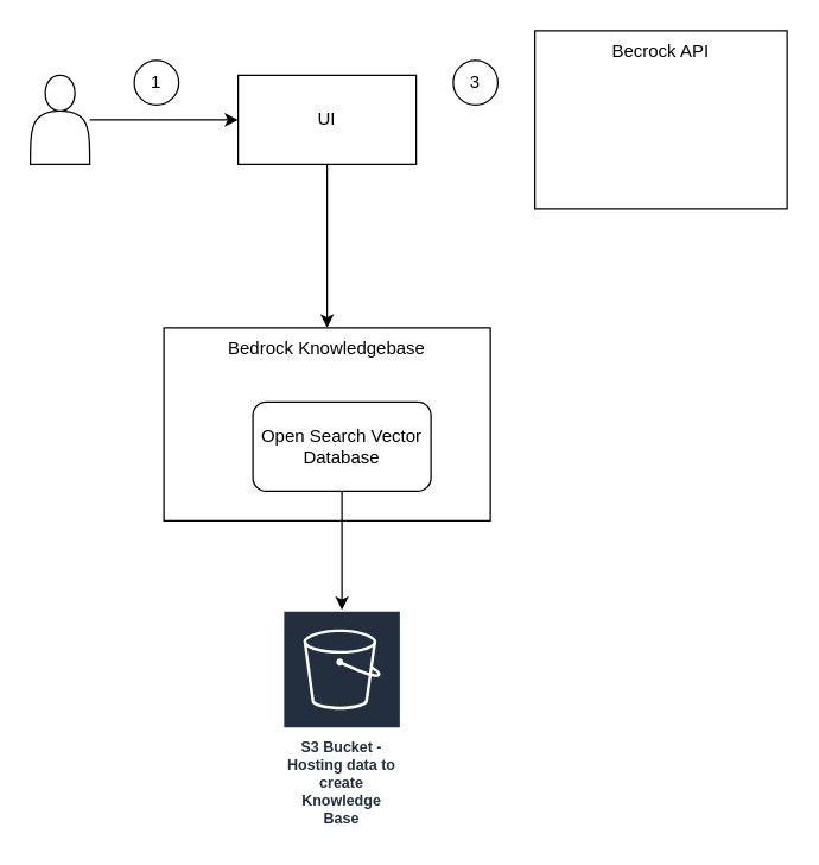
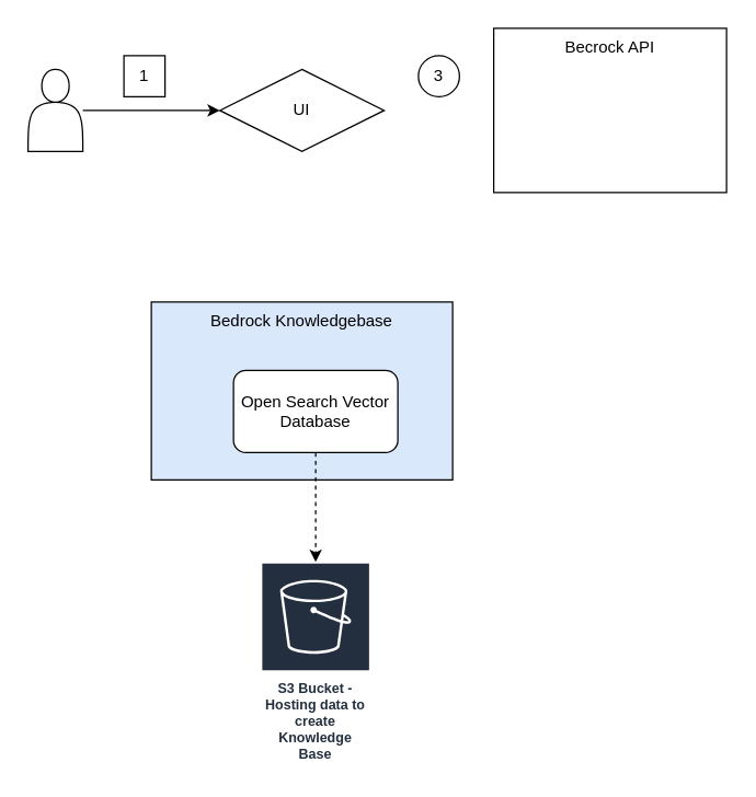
  <mxCell id="0" />
  <mxCell id="1" parent="0" />
  <mxCell id="2" value="" style="edgeStyle=orthogonalEdgeStyle;rounded=0;orthogonalLoop=1;jettySize=auto;html=1;" edge="1" parent="1" source="3" target="5"><mxGeometry relative="1" as="geometry" /></mxCell>
  <mxCell id="3" value="" style="shape=actor;whiteSpace=wrap;html=1;" vertex="1" parent="1"><mxGeometry x="20" y="50" width="40" height="60" as="geometry" /></mxCell>
- <mxCell id="4" value="" style="edgeStyle=orthogonalEdgeStyle;rounded=0;orthogonalLoop=1;jettySize=auto;html=1;" edge="1" parent="1" source="5" target="7"><mxGeometry relative="1" as="geometry" /></mxCell>
- <mxCell id="5" value="UI" style="whiteSpace=wrap;html=1;" vertex="1" parent="1"><mxGeometry x="160" y="50" width="120" height="60" as="geometry" /></mxCell>
+ <mxCell id="5" value="UI" style="rhombus;whiteSpace=wrap;html=1;" vertex="1" parent="1"><mxGeometry x="160" y="50" width="120" height="60" as="geometry" /></mxCell>
  <mxCell id="6" value="Becrock API" style="whiteSpace=wrap;html=1;verticalAlign=top;" vertex="1" parent="1"><mxGeometry x="360" y="20" width="170" height="120" as="geometry" /></mxCell>
- <mxCell id="7" value="&lt;div&gt;Bedrock Knowledgebase&lt;/div&gt;&lt;div&gt;&lt;br&gt;&lt;/div&gt;" style="whiteSpace=wrap;html=1;verticalAlign=top;" vertex="1" parent="1"><mxGeometry x="110" y="220" width="220" height="130" as="geometry" /></mxCell>
- <mxCell id="8" style="edgeStyle=orthogonalEdgeStyle;rounded=0;orthogonalLoop=1;jettySize=auto;html=1;" edge="1" parent="1" source="9" target="10"><mxGeometry relative="1" as="geometry" /></mxCell>
+ <mxCell id="7" value="&lt;div&gt;Bedrock Knowledgebase&lt;/div&gt;&lt;div&gt;&lt;br&gt;&lt;/div&gt;" style="whiteSpace=wrap;html=1;verticalAlign=top;fillColor=#dae8fc;" vertex="1" parent="1"><mxGeometry x="110" y="220" width="220" height="130" as="geometry" /></mxCell>
+ <mxCell id="8" style="edgeStyle=orthogonalEdgeStyle;rounded=0;orthogonalLoop=1;jettySize=auto;html=1;dashed=1;" edge="1" parent="1" source="9" target="10"><mxGeometry relative="1" as="geometry" /></mxCell>
  <mxCell id="9" value="Open Search Vector Database" style="rounded=1;whiteSpace=wrap;html=1;" vertex="1" parent="1"><mxGeometry x="170" y="270" width="120" height="60" as="geometry" /></mxCell>
  <mxCell id="10" value="S3 Bucket - Hosting data to create Knowledge Base" style="sketch=0;outlineConnect=0;fontColor=#232F3E;gradientColor=none;strokeColor=#ffffff;fillColor=#232F3E;dashed=0;verticalLabelPosition=middle;verticalAlign=bottom;align=center;html=1;whiteSpace=wrap;fontSize=10;fontStyle=1;spacing=3;shape=mxgraph.aws4.productIcon;prIcon=mxgraph.aws4.s3;" vertex="1" parent="1"><mxGeometry x="190" y="410" width="80" height="150" as="geometry" /></mxCell>
- <mxCell id="11" value="1" style="ellipse;whiteSpace=wrap;html=1;aspect=fixed;" vertex="1" parent="1"><mxGeometry x="90" y="40" width="30" height="30" as="geometry" /></mxCell>
+ <mxCell id="11" value="1" style="whiteSpace=wrap;html=1;aspect=fixed;rounded=0;" vertex="1" parent="1"><mxGeometry x="90" y="40" width="30" height="30" as="geometry" /></mxCell>
  <mxCell id="12" value="3" style="ellipse;whiteSpace=wrap;html=1;aspect=fixed;" vertex="1" parent="1"><mxGeometry x="305" y="40" width="30" height="30" as="geometry" /></mxCell>
